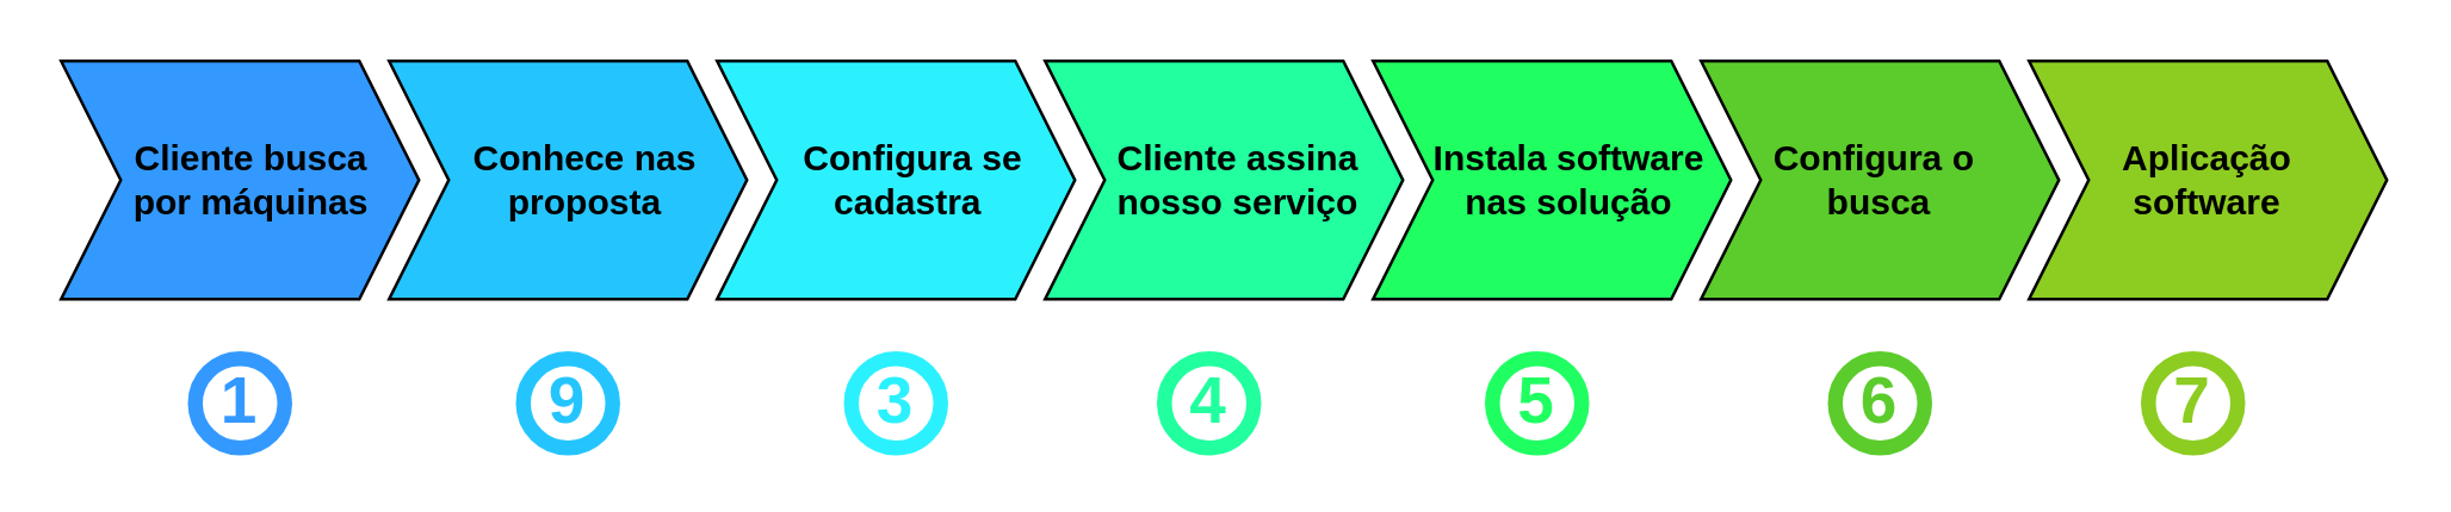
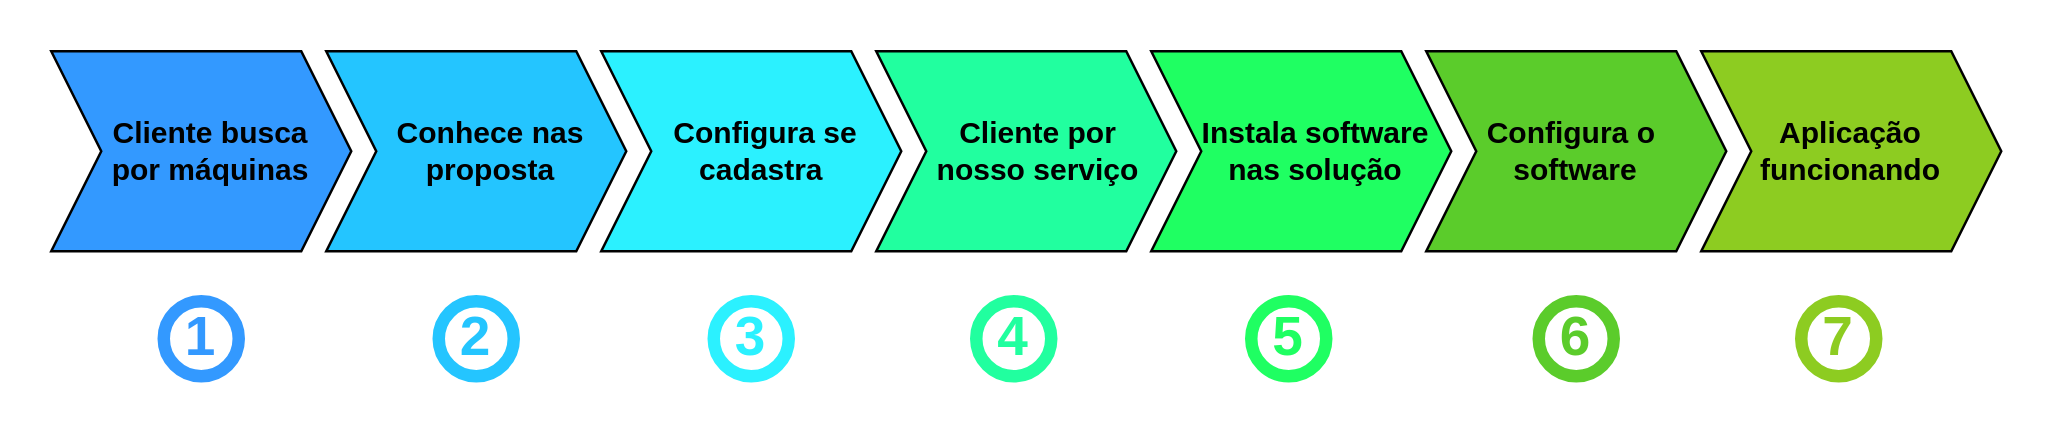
  <mxCell id="0" />
  <mxCell id="1" parent="0" />
  <mxCell id="2" value="Cliente busca&lt;br&gt;por máquinas" style="shape=step;perimeter=stepPerimeter;whiteSpace=wrap;html=1;fixedSize=1;fillColor=#3399FF;strokeColor=#000000;fontStyle=1;spacingLeft=8;" vertex="1" parent="1"><mxGeometry x="20" y="20" width="120" height="80" as="geometry" /></mxCell>
  <mxCell id="3" value="Conhece nas&lt;br&gt;proposta" style="shape=step;perimeter=stepPerimeter;whiteSpace=wrap;html=1;fixedSize=1;spacingLeft=12;fillColor=#24C5FF;fontStyle=1" vertex="1" parent="1"><mxGeometry x="130" y="20" width="120" height="80" as="geometry" /></mxCell>
  <mxCell id="4" value="Instala software&lt;br&gt;nas solução" style="shape=step;perimeter=stepPerimeter;whiteSpace=wrap;html=1;fixedSize=1;align=center;fontStyle=1;spacingLeft=12;fillColor=#1FFF62;" vertex="1" parent="1"><mxGeometry x="460" y="20" width="120" height="80" as="geometry" /></mxCell>
- <mxCell id="5" value="Cliente assina&lt;br&gt;nosso serviço" style="shape=step;perimeter=stepPerimeter;whiteSpace=wrap;html=1;fixedSize=1;fillColor=#21FF9F;fontStyle=1;spacingLeft=10;" vertex="1" parent="1"><mxGeometry x="350" y="20" width="120" height="80" as="geometry" /></mxCell>
- <mxCell id="6" value="Aplicação&lt;br&gt;software" style="shape=step;perimeter=stepPerimeter;whiteSpace=wrap;html=1;fixedSize=1;fillColor=#8DCC21;fontStyle=1" vertex="1" parent="1"><mxGeometry x="680" y="20" width="120" height="80" as="geometry" /></mxCell>
- <mxCell id="7" value="Configura o&amp;nbsp;&lt;br&gt;busca" style="shape=step;perimeter=stepPerimeter;whiteSpace=wrap;html=1;fixedSize=1;fillColor=#5BCC2B;fontStyle=1" vertex="1" parent="1"><mxGeometry x="570" y="20" width="120" height="80" as="geometry" /></mxCell>
+ <mxCell id="5" value="Cliente por&lt;br&gt;nosso serviço" style="shape=step;perimeter=stepPerimeter;whiteSpace=wrap;html=1;fixedSize=1;fillColor=#21FF9F;fontStyle=1;spacingLeft=10;" vertex="1" parent="1"><mxGeometry x="350" y="20" width="120" height="80" as="geometry" /></mxCell>
+ <mxCell id="6" value="Aplicação&lt;br&gt;funcionando" style="shape=step;perimeter=stepPerimeter;whiteSpace=wrap;html=1;fixedSize=1;fillColor=#8DCC21;fontStyle=1" vertex="1" parent="1"><mxGeometry x="680" y="20" width="120" height="80" as="geometry" /></mxCell>
+ <mxCell id="7" value="Configura o&amp;nbsp;&lt;br&gt;software" style="shape=step;perimeter=stepPerimeter;whiteSpace=wrap;html=1;fixedSize=1;fillColor=#5BCC2B;fontStyle=1" vertex="1" parent="1"><mxGeometry x="570" y="20" width="120" height="80" as="geometry" /></mxCell>
  <mxCell id="8" value="1" style="text;html=1;strokeColor=none;fillColor=none;align=center;verticalAlign=middle;whiteSpace=wrap;rounded=0;fontColor=#3399FF;fontStyle=1;fontSize=22;" vertex="1" parent="1"><mxGeometry x="50" y="120" width="60" height="30" as="geometry" /></mxCell>
  <mxCell id="9" value="" style="ellipse;whiteSpace=wrap;html=1;aspect=fixed;fontSize=22;fontColor=#3399FF;strokeColor=#3399FF;fillColor=none;strokeWidth=5;" vertex="1" parent="1"><mxGeometry x="65" y="120" width="30" height="30" as="geometry" /></mxCell>
- <mxCell id="10" value="9" style="text;html=1;strokeColor=none;fillColor=none;align=center;verticalAlign=middle;whiteSpace=wrap;rounded=0;fontColor=#24C5FF;fontStyle=1;fontSize=22;" vertex="1" parent="1"><mxGeometry x="160" y="120" width="60" height="30" as="geometry" /></mxCell>
+ <mxCell id="10" value="2" style="text;html=1;strokeColor=none;fillColor=none;align=center;verticalAlign=middle;whiteSpace=wrap;rounded=0;fontColor=#24C5FF;fontStyle=1;fontSize=22;" vertex="1" parent="1"><mxGeometry x="160" y="120" width="60" height="30" as="geometry" /></mxCell>
  <mxCell id="11" value="" style="ellipse;whiteSpace=wrap;html=1;aspect=fixed;fontSize=22;fontColor=#3399FF;strokeColor=#24C5FF;fillColor=none;strokeWidth=5;" vertex="1" parent="1"><mxGeometry x="175" y="120" width="30" height="30" as="geometry" /></mxCell>
  <mxCell id="12" value="&lt;font color=&quot;#2bf1ff&quot;&gt;3&lt;/font&gt;" style="text;html=1;strokeColor=none;fillColor=none;align=center;verticalAlign=middle;whiteSpace=wrap;rounded=0;fontColor=#3399FF;fontStyle=1;fontSize=22;" vertex="1" parent="1"><mxGeometry x="270" y="120" width="60" height="30" as="geometry" /></mxCell>
  <mxCell id="13" value="" style="ellipse;whiteSpace=wrap;html=1;aspect=fixed;fontSize=22;fontColor=#3399FF;strokeColor=#2BF1FF;fillColor=none;strokeWidth=5;" vertex="1" parent="1"><mxGeometry x="285" y="120" width="30" height="30" as="geometry" /></mxCell>
  <mxCell id="14" value="&lt;font color=&quot;#21ff9f&quot;&gt;4&lt;/font&gt;" style="text;html=1;strokeColor=none;fillColor=none;align=center;verticalAlign=middle;whiteSpace=wrap;rounded=0;fontColor=#3399FF;fontStyle=1;fontSize=22;" vertex="1" parent="1"><mxGeometry x="375" y="120" width="60" height="30" as="geometry" /></mxCell>
  <mxCell id="15" value="" style="ellipse;whiteSpace=wrap;html=1;aspect=fixed;fontSize=22;fontColor=#3399FF;strokeColor=#21FF9F;fillColor=none;strokeWidth=5;" vertex="1" parent="1"><mxGeometry x="390" y="120" width="30" height="30" as="geometry" /></mxCell>
  <mxCell id="16" value="&lt;font color=&quot;#1fff62&quot;&gt;5&lt;/font&gt;" style="text;html=1;strokeColor=none;fillColor=none;align=center;verticalAlign=middle;whiteSpace=wrap;rounded=0;fontColor=#3399FF;fontStyle=1;fontSize=22;" vertex="1" parent="1"><mxGeometry x="485" y="120" width="60" height="30" as="geometry" /></mxCell>
  <mxCell id="17" value="" style="ellipse;whiteSpace=wrap;html=1;aspect=fixed;fontSize=22;fontColor=#3399FF;strokeColor=#1FFF62;fillColor=none;strokeWidth=5;" vertex="1" parent="1"><mxGeometry x="500" y="120" width="30" height="30" as="geometry" /></mxCell>
  <mxCell id="18" value="&lt;font color=&quot;#5bcc2b&quot;&gt;6&lt;/font&gt;" style="text;html=1;strokeColor=none;fillColor=none;align=center;verticalAlign=middle;whiteSpace=wrap;rounded=0;fontColor=#3399FF;fontStyle=1;fontSize=22;" vertex="1" parent="1"><mxGeometry x="600" y="120" width="60" height="30" as="geometry" /></mxCell>
  <mxCell id="19" value="" style="ellipse;whiteSpace=wrap;html=1;aspect=fixed;fontSize=22;fontColor=#3399FF;strokeColor=#5BCC2B;fillColor=none;strokeWidth=5;" vertex="1" parent="1"><mxGeometry x="615" y="120" width="30" height="30" as="geometry" /></mxCell>
  <mxCell id="20" value="Configura se cadastra&amp;nbsp;" style="shape=step;perimeter=stepPerimeter;whiteSpace=wrap;html=1;fixedSize=1;spacingLeft=12;fillColor=#2BF1FF;fontStyle=1" vertex="1" parent="1"><mxGeometry x="240" y="20" width="120" height="80" as="geometry" /></mxCell>
  <mxCell id="21" value="" style="ellipse;whiteSpace=wrap;html=1;aspect=fixed;fontSize=22;fontColor=#3399FF;strokeColor=#8DCC21;fillColor=none;strokeWidth=5;" vertex="1" parent="1"><mxGeometry x="720" y="120" width="30" height="30" as="geometry" /></mxCell>
  <mxCell id="22" value="&lt;font color=&quot;#8dcc21&quot;&gt;7&lt;/font&gt;" style="text;html=1;strokeColor=none;fillColor=none;align=center;verticalAlign=middle;whiteSpace=wrap;rounded=0;fontColor=#3399FF;fontStyle=1;fontSize=22;" vertex="1" parent="1"><mxGeometry x="705" y="120" width="60" height="30" as="geometry" /></mxCell>
